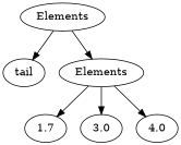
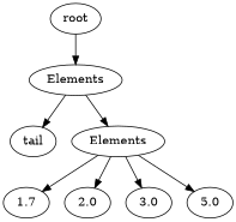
  digraph {
+   n1 [label=root]
    n2 [label=Elements]
    n3 [label=tail]
    n4 [label=Elements]
    n5 [label=1.7]
+   n6 [label=2.0]
    n7 [label=3.0]
-   n8 [label=4.0]
+   n8 [label=5.0]
+   n1 -> n2
    n2 -> n3
    n2 -> n4
    n4 -> n5
+   n4 -> n6
    n4 -> n7
    n4 -> n8
  }
